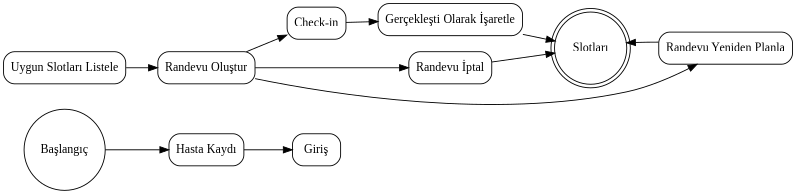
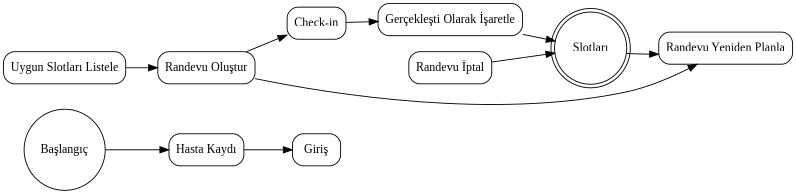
  digraph {
    fontname="Liberation Serif"
    rankdir=LR
    node [fontname="Liberation Serif" shape=box style=rounded]
    edge [fontname="Liberation Serif"]
    n1 [label="Başlangıç" shape=circle]
    n2 [label="Hasta Kaydı"]
    n3 [label="Giriş"]
    n4 [label="Slotları" shape=doublecircle]
    n5 [label="Uygun Slotları Listele"]
    n6 [label="Randevu Oluştur"]
    n7 [label="Randevu İptal"]
    n8 [label="Randevu Yeniden Planla"]
    n9 [label="Check-in"]
    n10 [label="Gerçekleşti Olarak İşaretle"]
    n1 -> n2
    n2 -> n3
    n5 -> n6
-   n6 -> n7
    n6 -> n8
    n6 -> n9
    n7 -> n4
-   n8 -> n4
+   n4 -> n8
    n9 -> n10
    n10 -> n4
  }
